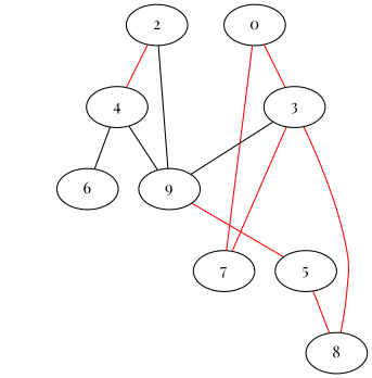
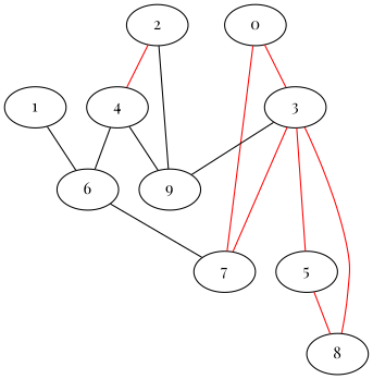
  graph {
    fontname="Playfair Display"
    node [fontname="Playfair Display"]
    edge [color=red fontname="Playfair Display"]
    0
    7
    3
+   1
    6
    2
    9
    4
    8
    5
    0 -- 7
    0 -- 3
    3 -- 7
    3 -- 9 [color=""]
    3 -- 8
-   9 -- 5
+   3 -- 5
+   1 -- 6 [color=""]
+   6 -- 7 [color=""]
    2 -- 9 [color=black]
    2 -- 4
    4 -- 6 [color=""]
    4 -- 9 [color=""]
    5 -- 8
  }
